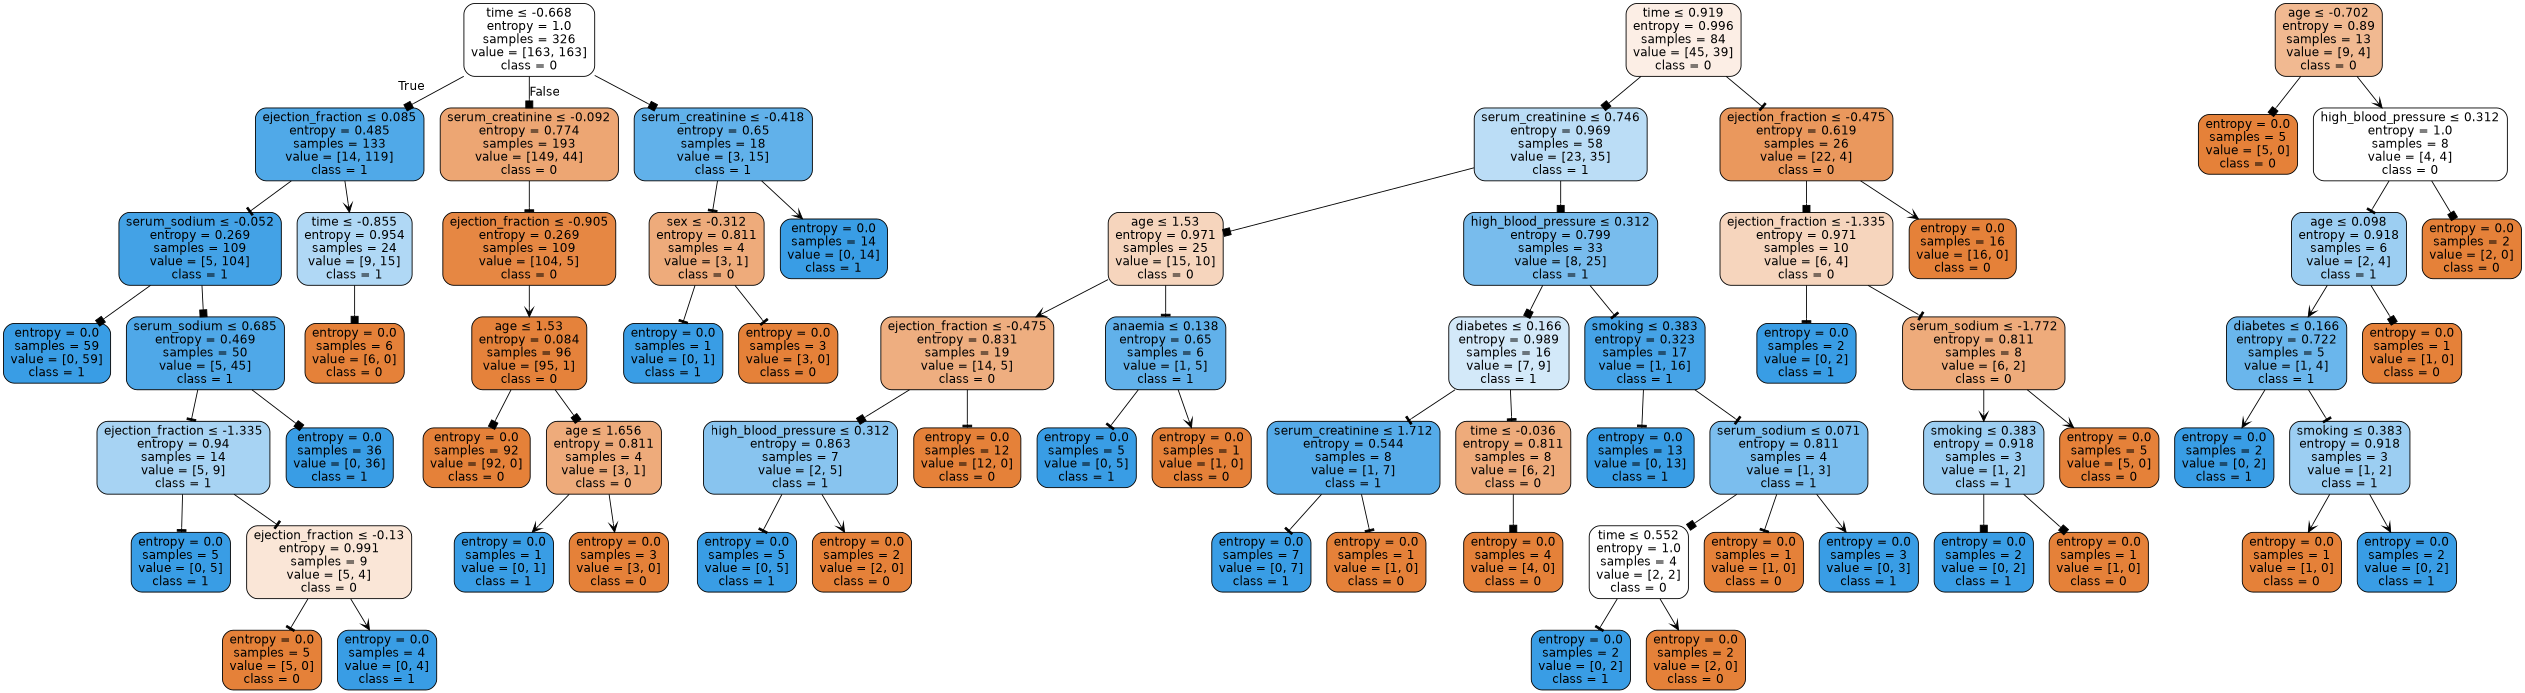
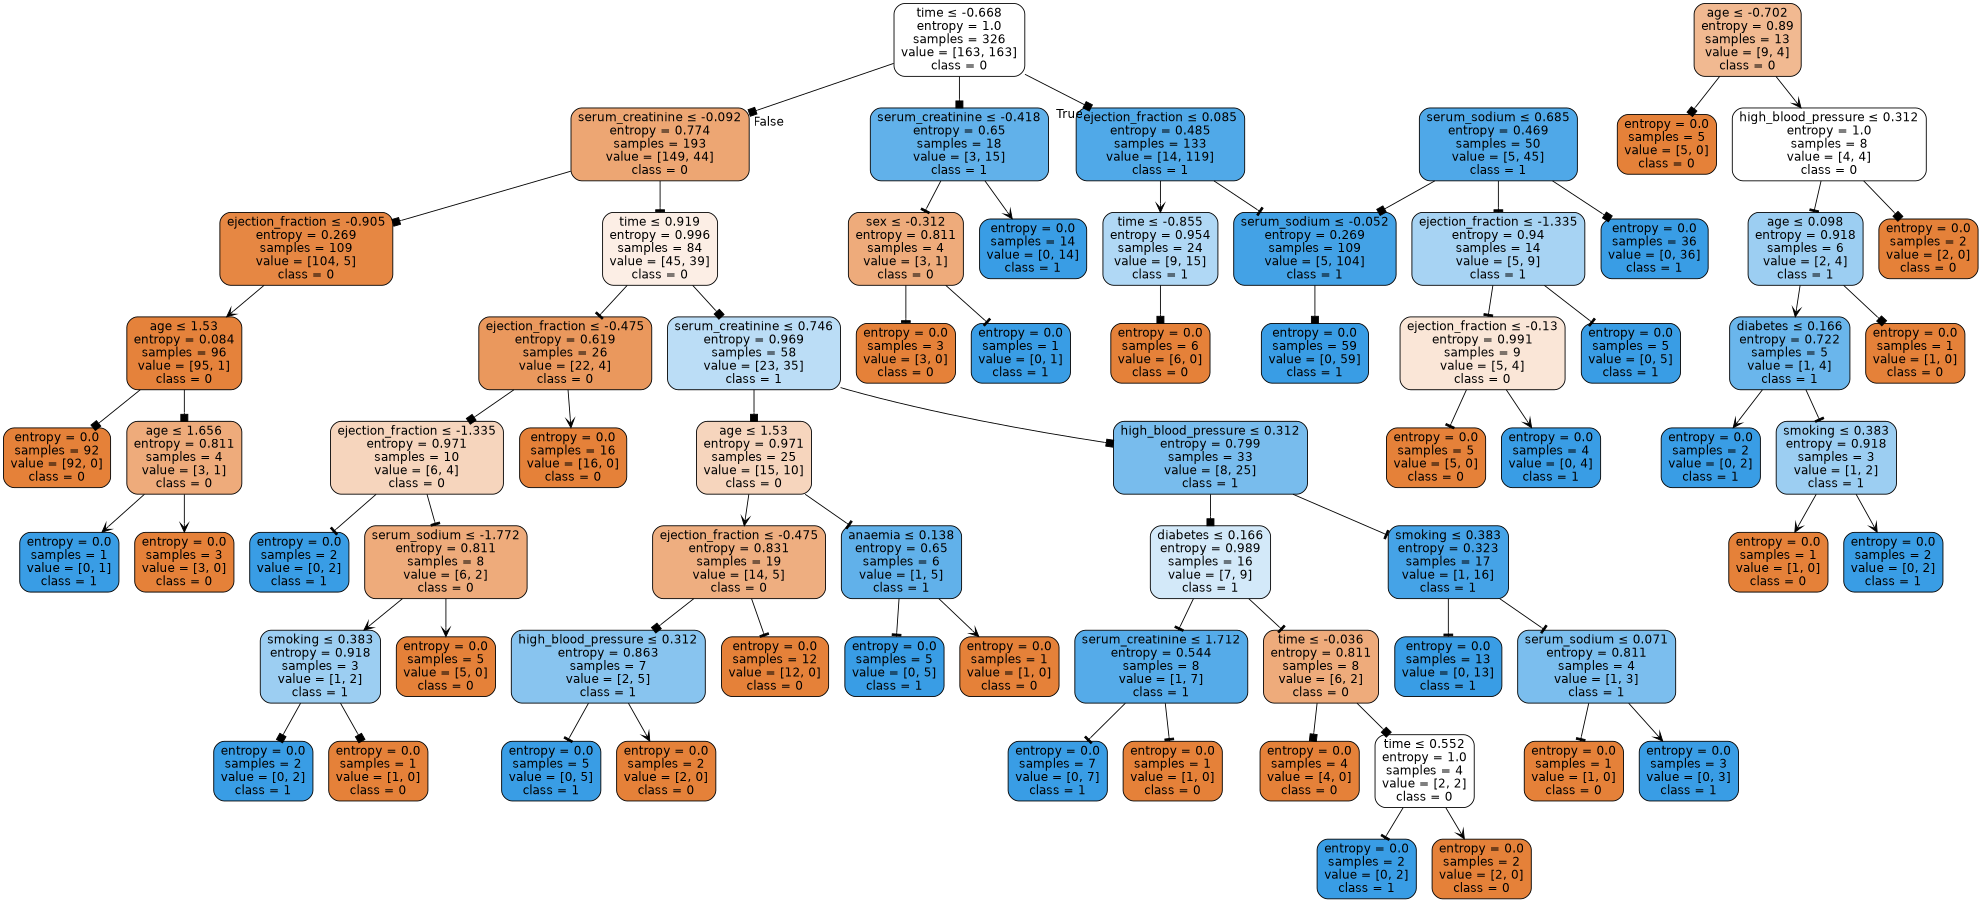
  digraph {
    node [color=black fillcolor="#e58139" fontname=helvetica shape=box style="filled, rounded"]
    edge [arrowhead=tee fontname=helvetica]
    n1 [fillcolor="#ffffff" label=<time &le; -0.668<br/>entropy = 1.0<br/>samples = 326<br/>value = [163, 163]<br/>class = 0>]
    n2 [fillcolor="#50a9e8" label=<ejection_fraction &le; 0.085<br/>entropy = 0.485<br/>samples = 133<br/>value = [14, 119]<br/>class = 1>]
    n3 [fillcolor="#eda673" label=<serum_creatinine &le; -0.092<br/>entropy = 0.774<br/>samples = 193<br/>value = [149, 44]<br/>class = 0>]
    n4 [fillcolor="#61b1ea" label=<serum_creatinine &le; -0.418<br/>entropy = 0.65<br/>samples = 18<br/>value = [3, 15]<br/>class = 1>]
    n5 [fillcolor="#43a2e6" label=<serum_sodium &le; -0.052<br/>entropy = 0.269<br/>samples = 109<br/>value = [5, 104]<br/>class = 1>]
    n6 [fillcolor="#b0d8f5" label=<time &le; -0.855<br/>entropy = 0.954<br/>samples = 24<br/>value = [9, 15]<br/>class = 1>]
    n7 [fillcolor="#e68743" label=<ejection_fraction &le; -0.905<br/>entropy = 0.269<br/>samples = 109<br/>value = [104, 5]<br/>class = 0>]
    n8 [fillcolor="#fceee5" label=<time &le; 0.919<br/>entropy = 0.996<br/>samples = 84<br/>value = [45, 39]<br/>class = 0>]
    n9 [fillcolor="#399de5" label=<entropy = 0.0<br/>samples = 59<br/>value = [0, 59]<br/>class = 1>]
    n10 [fillcolor="#4fa8e8" label=<serum_sodium &le; 0.685<br/>entropy = 0.469<br/>samples = 50<br/>value = [5, 45]<br/>class = 1>]
    n11 [label=<entropy = 0.0<br/>samples = 6<br/>value = [6, 0]<br/>class = 0>]
    n12 [fillcolor="#a7d3f3" label=<ejection_fraction &le; -1.335<br/>entropy = 0.94<br/>samples = 14<br/>value = [5, 9]<br/>class = 1>]
    n13 [fillcolor="#399de5" label=<entropy = 0.0<br/>samples = 36<br/>value = [0, 36]<br/>class = 1>]
    n14 [fillcolor="#399de5" label=<entropy = 0.0<br/>samples = 5<br/>value = [0, 5]<br/>class = 1>]
    n15 [fillcolor="#fae6d7" label=<ejection_fraction &le; -0.13<br/>entropy = 0.991<br/>samples = 9<br/>value = [5, 4]<br/>class = 0>]
    n16 [label=<entropy = 0.0<br/>samples = 5<br/>value = [5, 0]<br/>class = 0>]
    n17 [fillcolor="#399de5" label=<entropy = 0.0<br/>samples = 4<br/>value = [0, 4]<br/>class = 1>]
    n18 [fillcolor="#eeab7b" label=<sex &le; -0.312<br/>entropy = 0.811<br/>samples = 4<br/>value = [3, 1]<br/>class = 0>]
    n19 [fillcolor="#399de5" label=<entropy = 0.0<br/>samples = 14<br/>value = [0, 14]<br/>class = 1>]
    n20 [fillcolor="#399de5" label=<entropy = 0.0<br/>samples = 1<br/>value = [0, 1]<br/>class = 1>]
    n21 [label=<entropy = 0.0<br/>samples = 3<br/>value = [3, 0]<br/>class = 0>]
    n22 [fillcolor="#e5823b" label=<age &le; 1.53<br/>entropy = 0.084<br/>samples = 96<br/>value = [95, 1]<br/>class = 0>]
    n23 [fillcolor="#bbddf6" label=<serum_creatinine &le; 0.746<br/>entropy = 0.969<br/>samples = 58<br/>value = [23, 35]<br/>class = 1>]
    n24 [fillcolor="#ea985d" label=<ejection_fraction &le; -0.475<br/>entropy = 0.619<br/>samples = 26<br/>value = [22, 4]<br/>class = 0>]
    n25 [fillcolor="#f1b991" label=<age &le; -0.702<br/>entropy = 0.89<br/>samples = 13<br/>value = [9, 4]<br/>class = 0>]
    n26 [label=<entropy = 0.0<br/>samples = 5<br/>value = [5, 0]<br/>class = 0>]
    n27 [fillcolor="#ffffff" label=<high_blood_pressure &le; 0.312<br/>entropy = 1.0<br/>samples = 8<br/>value = [4, 4]<br/>class = 0>]
    n28 [label=<entropy = 0.0<br/>samples = 92<br/>value = [92, 0]<br/>class = 0>]
    n29 [fillcolor="#eeab7b" label=<age &le; 1.656<br/>entropy = 0.811<br/>samples = 4<br/>value = [3, 1]<br/>class = 0>]
    n30 [fillcolor="#9ccef2" label=<age &le; 0.098<br/>entropy = 0.918<br/>samples = 6<br/>value = [2, 4]<br/>class = 1>]
    n31 [label=<entropy = 0.0<br/>samples = 2<br/>value = [2, 0]<br/>class = 0>]
    n32 [fillcolor="#6ab6ec" label=<diabetes &le; 0.166<br/>entropy = 0.722<br/>samples = 5<br/>value = [1, 4]<br/>class = 1>]
    n33 [label=<entropy = 0.0<br/>samples = 1<br/>value = [1, 0]<br/>class = 0>]
    n34 [fillcolor="#399de5" label=<entropy = 0.0<br/>samples = 2<br/>value = [0, 2]<br/>class = 1>]
    n35 [fillcolor="#9ccef2" label=<smoking &le; 0.383<br/>entropy = 0.918<br/>samples = 3<br/>value = [1, 2]<br/>class = 1>]
    n36 [label=<entropy = 0.0<br/>samples = 1<br/>value = [1, 0]<br/>class = 0>]
    n37 [fillcolor="#399de5" label=<entropy = 0.0<br/>samples = 2<br/>value = [0, 2]<br/>class = 1>]
    n38 [fillcolor="#399de5" label=<entropy = 0.0<br/>samples = 1<br/>value = [0, 1]<br/>class = 1>]
    n39 [label=<entropy = 0.0<br/>samples = 3<br/>value = [3, 0]<br/>class = 0>]
    n40 [fillcolor="#f6d5bd" label=<age &le; 1.53<br/>entropy = 0.971<br/>samples = 25<br/>value = [15, 10]<br/>class = 0>]
    n41 [fillcolor="#78bced" label=<high_blood_pressure &le; 0.312<br/>entropy = 0.799<br/>samples = 33<br/>value = [8, 25]<br/>class = 1>]
    n42 [fillcolor="#f6d5bd" label=<ejection_fraction &le; -1.335<br/>entropy = 0.971<br/>samples = 10<br/>value = [6, 4]<br/>class = 0>]
    n43 [label=<entropy = 0.0<br/>samples = 16<br/>value = [16, 0]<br/>class = 0>]
    n44 [fillcolor="#eeae80" label=<ejection_fraction &le; -0.475<br/>entropy = 0.831<br/>samples = 19<br/>value = [14, 5]<br/>class = 0>]
    n45 [fillcolor="#61b1ea" label=<anaemia &le; 0.138<br/>entropy = 0.65<br/>samples = 6<br/>value = [1, 5]<br/>class = 1>]
    n46 [fillcolor="#d3e9f9" label=<diabetes &le; 0.166<br/>entropy = 0.989<br/>samples = 16<br/>value = [7, 9]<br/>class = 1>]
    n47 [fillcolor="#45a3e7" label=<smoking &le; 0.383<br/>entropy = 0.323<br/>samples = 17<br/>value = [1, 16]<br/>class = 1>]
    n48 [fillcolor="#88c4ef" label=<high_blood_pressure &le; 0.312<br/>entropy = 0.863<br/>samples = 7<br/>value = [2, 5]<br/>class = 1>]
    n49 [label=<entropy = 0.0<br/>samples = 12<br/>value = [12, 0]<br/>class = 0>]
    n50 [fillcolor="#399de5" label=<entropy = 0.0<br/>samples = 5<br/>value = [0, 5]<br/>class = 1>]
    n51 [label=<entropy = 0.0<br/>samples = 1<br/>value = [1, 0]<br/>class = 0>]
    n52 [fillcolor="#399de5" label=<entropy = 0.0<br/>samples = 5<br/>value = [0, 5]<br/>class = 1>]
    n53 [label=<entropy = 0.0<br/>samples = 2<br/>value = [2, 0]<br/>class = 0>]
    n54 [fillcolor="#55abe9" label=<serum_creatinine &le; 1.712<br/>entropy = 0.544<br/>samples = 8<br/>value = [1, 7]<br/>class = 1>]
    n55 [fillcolor="#eeab7b" label=<time &le; -0.036<br/>entropy = 0.811<br/>samples = 8<br/>value = [6, 2]<br/>class = 0>]
    n56 [fillcolor="#399de5" label=<entropy = 0.0<br/>samples = 13<br/>value = [0, 13]<br/>class = 1>]
    n57 [fillcolor="#7bbeee" label=<serum_sodium &le; 0.071<br/>entropy = 0.811<br/>samples = 4<br/>value = [1, 3]<br/>class = 1>]
    n58 [fillcolor="#399de5" label=<entropy = 0.0<br/>samples = 7<br/>value = [0, 7]<br/>class = 1>]
    n59 [label=<entropy = 0.0<br/>samples = 1<br/>value = [1, 0]<br/>class = 0>]
    n60 [label=<entropy = 0.0<br/>samples = 4<br/>value = [4, 0]<br/>class = 0>]
    n61 [fillcolor="#ffffff" label=<time &le; 0.552<br/>entropy = 1.0<br/>samples = 4<br/>value = [2, 2]<br/>class = 0>]
    n62 [fillcolor="#399de5" label=<entropy = 0.0<br/>samples = 2<br/>value = [0, 2]<br/>class = 1>]
    n63 [label=<entropy = 0.0<br/>samples = 2<br/>value = [2, 0]<br/>class = 0>]
    n64 [label=<entropy = 0.0<br/>samples = 1<br/>value = [1, 0]<br/>class = 0>]
    n65 [fillcolor="#399de5" label=<entropy = 0.0<br/>samples = 3<br/>value = [0, 3]<br/>class = 1>]
    n66 [fillcolor="#399de5" label=<entropy = 0.0<br/>samples = 2<br/>value = [0, 2]<br/>class = 1>]
    n67 [fillcolor="#eeab7b" label=<serum_sodium &le; -1.772<br/>entropy = 0.811<br/>samples = 8<br/>value = [6, 2]<br/>class = 0>]
    n68 [fillcolor="#9ccef2" label=<smoking &le; 0.383<br/>entropy = 0.918<br/>samples = 3<br/>value = [1, 2]<br/>class = 1>]
    n69 [label=<entropy = 0.0<br/>samples = 5<br/>value = [5, 0]<br/>class = 0>]
    n70 [fillcolor="#399de5" label=<entropy = 0.0<br/>samples = 2<br/>value = [0, 2]<br/>class = 1>]
    n71 [label=<entropy = 0.0<br/>samples = 1<br/>value = [1, 0]<br/>class = 0>]
    n1 -> n2 [arrowhead=box headlabel=True labelangle=45 labeldistance=2.5]
    n1 -> n3 [arrowhead=box headlabel=False labelangle=-45 labeldistance=2.5]
    n1 -> n4 [arrowhead=box]
    n2 -> n5
    n2 -> n6 [arrowhead=vee]
-   n3 -> n7
+   n3 -> n7 [arrowhead=box]
+   n3 -> n8
    n4 -> n18
    n4 -> n19 [arrowhead=vee]
    n5 -> n9 [arrowhead=box]
-   n5 -> n10 [arrowhead=box]
+   n10 -> n5 [arrowhead=box]
    n6 -> n11 [arrowhead=box]
    n7 -> n22 [arrowhead=vee]
    n8 -> n23 [arrowhead=box]
    n8 -> n24
    n10 -> n12
    n10 -> n13 [arrowhead=box]
    n12 -> n14
    n12 -> n15
    n15 -> n16
    n15 -> n17 [arrowhead=vee]
    n18 -> n20
    n18 -> n21
    n22 -> n28 [arrowhead=box]
    n22 -> n29 [arrowhead=box]
    n23 -> n40 [arrowhead=box]
    n23 -> n41 [arrowhead=box]
    n24 -> n42 [arrowhead=box]
    n24 -> n43 [arrowhead=vee]
    n25 -> n26 [arrowhead=box]
    n25 -> n27 [arrowhead=vee]
    n27 -> n30
    n27 -> n31 [arrowhead=box]
    n29 -> n38 [arrowhead=vee]
    n29 -> n39 [arrowhead=vee]
    n30 -> n32 [arrowhead=vee]
    n30 -> n33 [arrowhead=box]
    n32 -> n34 [arrowhead=vee]
    n32 -> n35
    n35 -> n36 [arrowhead=vee]
    n35 -> n37 [arrowhead=vee]
    n40 -> n44 [arrowhead=vee]
    n40 -> n45
    n41 -> n46 [arrowhead=box]
    n41 -> n47
    n42 -> n66
    n42 -> n67
    n44 -> n48 [arrowhead=box]
    n44 -> n49
    n45 -> n50
    n45 -> n51 [arrowhead=vee]
    n46 -> n54
    n46 -> n55
    n47 -> n56
    n47 -> n57
    n48 -> n52
    n48 -> n53 [arrowhead=vee]
    n54 -> n58
    n54 -> n59
    n55 -> n60 [arrowhead=box]
-   n57 -> n61 [arrowhead=box]
+   n55 -> n61 [arrowhead=box]
    n57 -> n64
    n57 -> n65 [arrowhead=vee]
    n61 -> n62
    n61 -> n63 [arrowhead=vee]
    n67 -> n68 [arrowhead=vee]
    n67 -> n69 [arrowhead=vee]
    n68 -> n70 [arrowhead=box]
    n68 -> n71 [arrowhead=box]
  }
